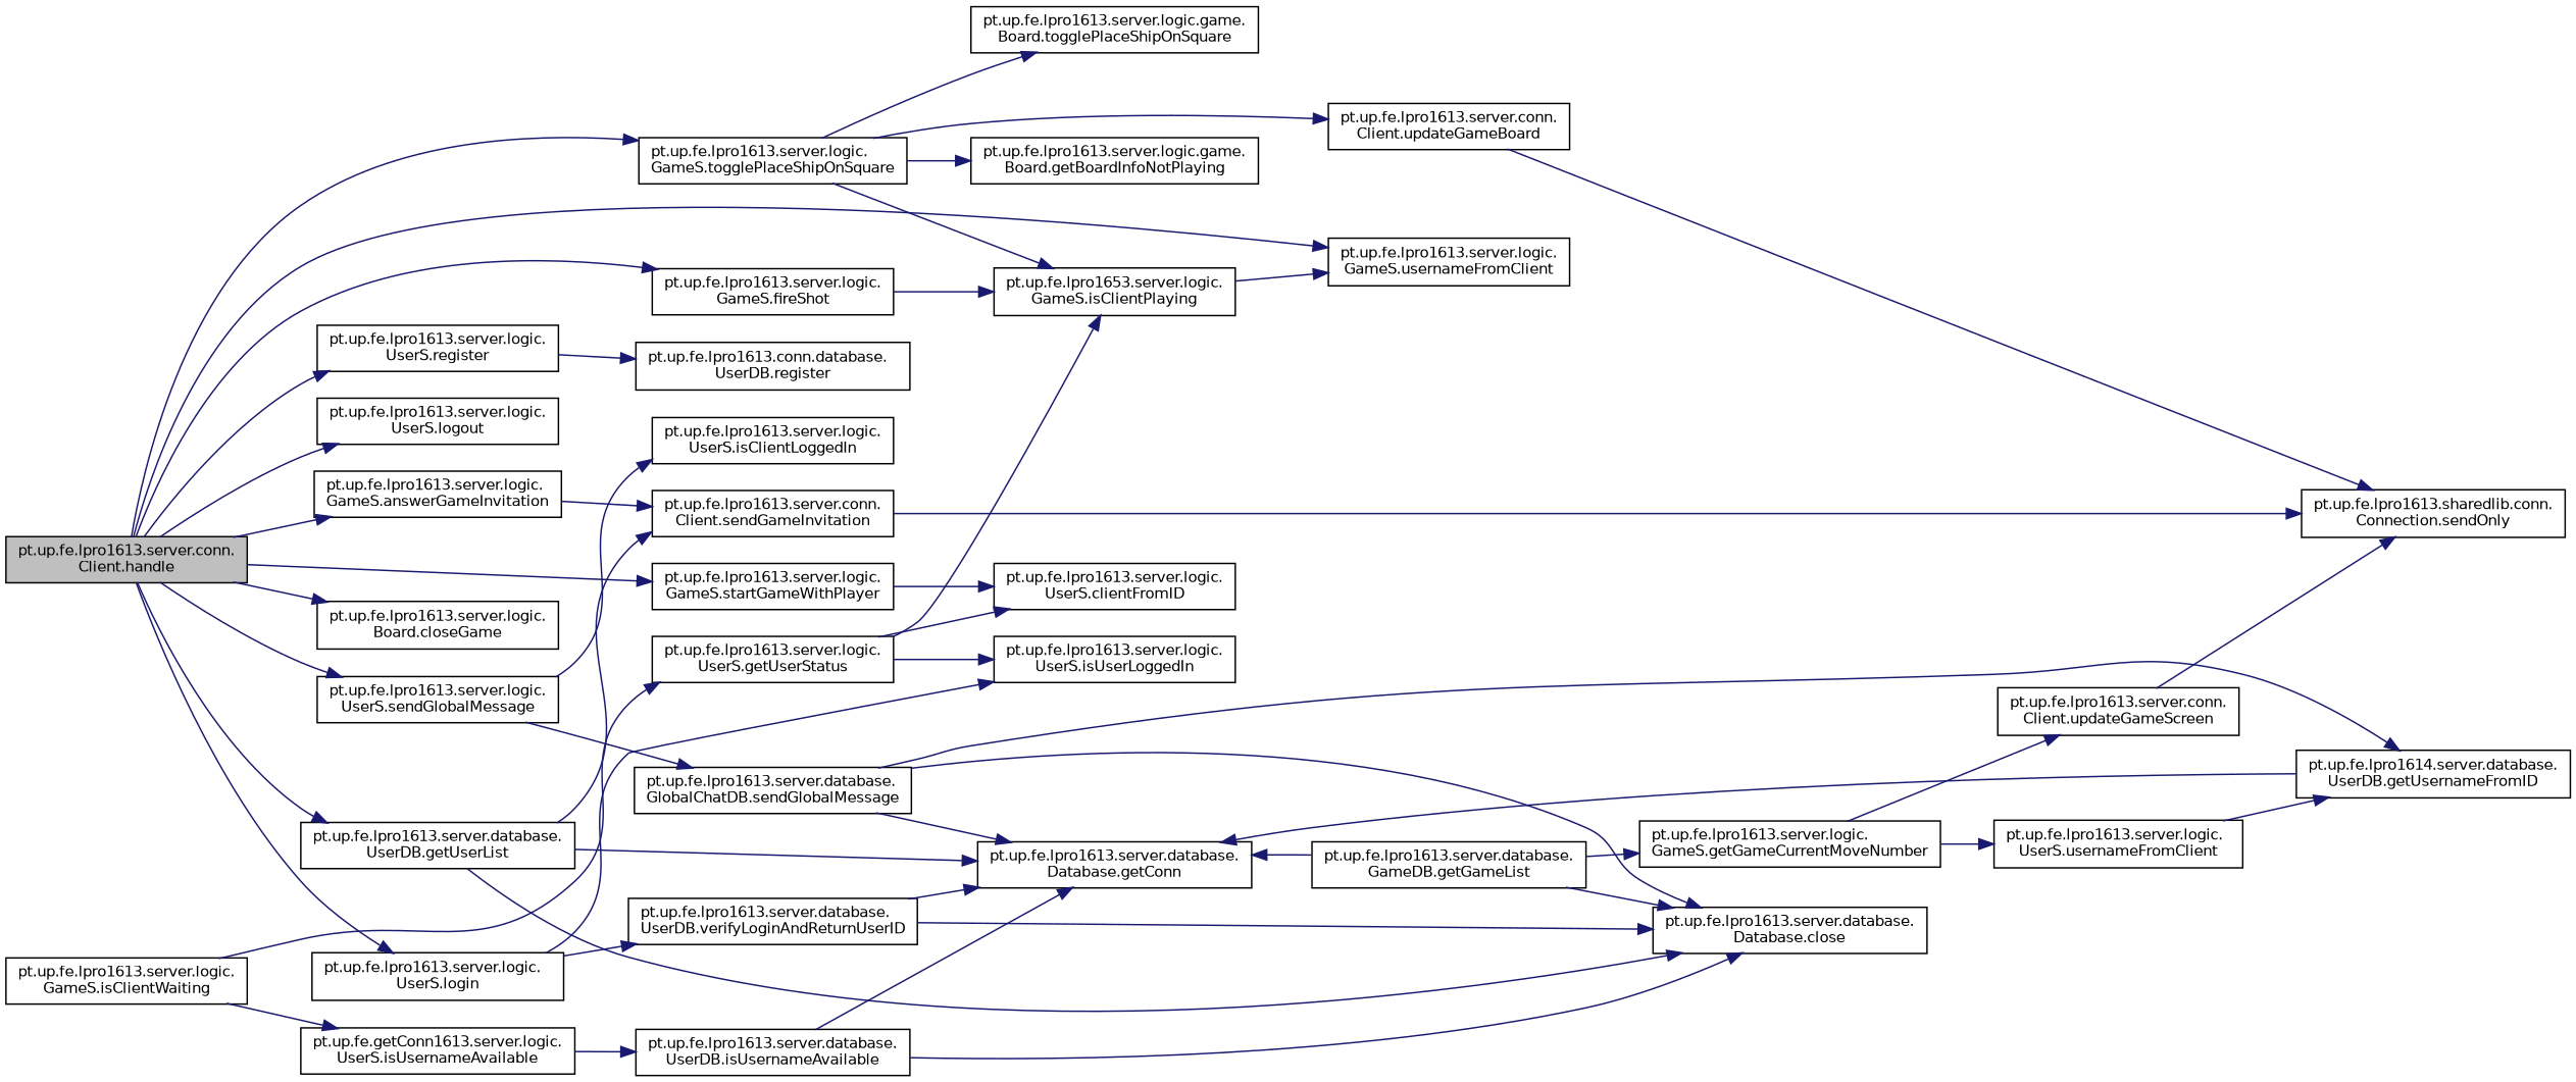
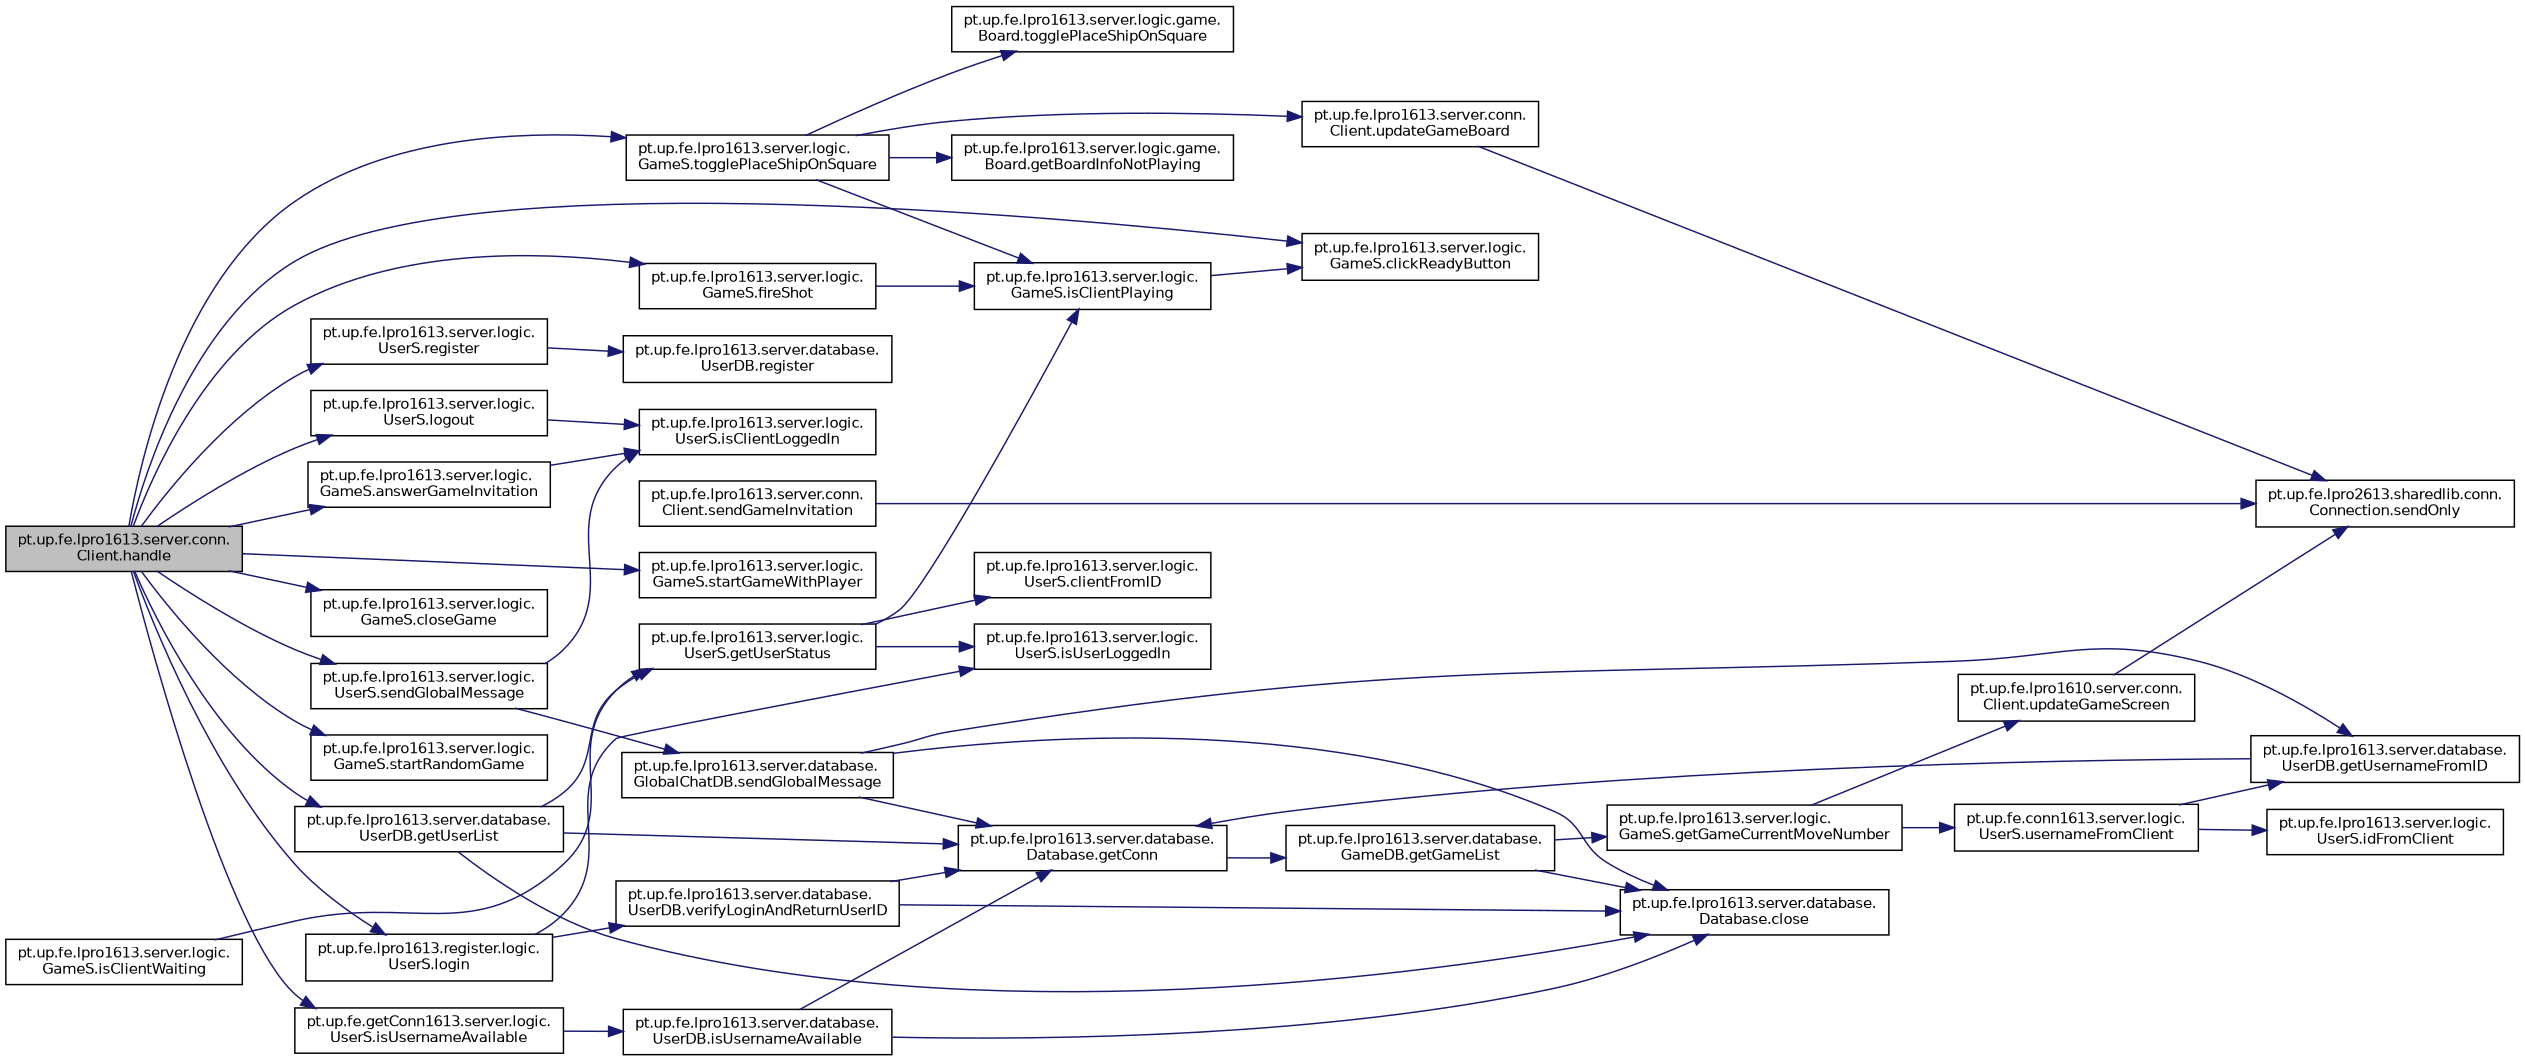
  digraph {
    fontname="DejaVu Sans"
    rankdir=LR
    node [color=black fillcolor=white fontname="DejaVu Sans" fontsize=10 shape=record style=filled]
    edge [color=midnightblue fontname="DejaVu Sans" fontsize=10 labelfontname=Helvetica labelfontsize=10 style=solid]
    n1 [fillcolor=grey75 fontcolor=black height=0.2 label="pt.up.fe.lpro1613.server.conn.\lClient.handle" width=0.4]
    n2 [height=0.2 label="pt.up.fe.getConn1613.server.logic.\lUserS.isUsernameAvailable" width=0.4]
-   n3 [height=0.2 label="pt.up.fe.lpro1613.server.logic.\lUserS.login" width=0.4]
+   n3 [height=0.2 label="pt.up.fe.lpro1613.register.logic.\lUserS.login" width=0.4]
    n4 [height=0.2 label="pt.up.fe.lpro1613.server.logic.\lUserS.register" width=0.4]
    n5 [height=0.2 label="pt.up.fe.lpro1613.server.logic.\lUserS.logout" width=0.4]
    n6 [height=0.2 label="pt.up.fe.lpro1613.server.database.\lUserDB.getUserList" width=0.4]
    n7 [height=0.2 label="pt.up.fe.lpro1613.server.logic.\lUserS.sendGlobalMessage" width=0.4]
+   n8 [height=0.2 label="pt.up.fe.lpro1613.server.logic.\lGameS.startRandomGame" width=0.4]
    n9 [height=0.2 label="pt.up.fe.lpro1613.server.logic.\lGameS.startGameWithPlayer" width=0.4]
    n10 [height=0.2 label="pt.up.fe.lpro1613.server.logic.\lGameS.answerGameInvitation" width=0.4]
    n11 [height=0.2 label="pt.up.fe.lpro1613.server.logic.\lGameS.togglePlaceShipOnSquare" width=0.4]
-   n12 [height=0.2 label="pt.up.fe.lpro1613.server.logic.\lGameS.usernameFromClient" width=0.4]
+   n12 [height=0.2 label="pt.up.fe.lpro1613.server.logic.\lGameS.clickReadyButton" width=0.4]
    n13 [height=0.2 label="pt.up.fe.lpro1613.server.logic.\lGameS.fireShot" width=0.4]
-   n14 [height=0.2 label="pt.up.fe.lpro1613.server.logic.\lBoard.closeGame" width=0.4]
+   n14 [height=0.2 label="pt.up.fe.lpro1613.server.logic.\lGameS.closeGame" width=0.4]
    n15 [height=0.2 label="pt.up.fe.lpro1613.server.database.\lUserDB.isUsernameAvailable" width=0.4]
    n16 [height=0.2 label="pt.up.fe.lpro1613.server.database.\lUserDB.verifyLoginAndReturnUserID" width=0.4]
    n17 [height=0.2 label="pt.up.fe.lpro1613.server.logic.\lUserS.isUserLoggedIn" width=0.4]
-   n18 [height=0.2 label="pt.up.fe.lpro1613.conn.database.\lUserDB.register" width=0.4]
+   n18 [height=0.2 label="pt.up.fe.lpro1613.server.database.\lUserDB.register" width=0.4]
    n19 [height=0.2 label="pt.up.fe.lpro1613.server.logic.\lUserS.isClientLoggedIn" width=0.4]
    n20 [height=0.2 label="pt.up.fe.lpro1613.server.database.\lDatabase.getConn" width=0.4]
    n21 [height=0.2 label="pt.up.fe.lpro1613.server.database.\lDatabase.close" width=0.4]
    n22 [height=0.2 label="pt.up.fe.lpro1613.server.logic.\lUserS.getUserStatus" width=0.4]
    n23 [height=0.2 label="pt.up.fe.lpro1613.server.database.\lGameDB.getGameList" width=0.4]
    n24 [height=0.2 label="pt.up.fe.lpro1613.server.logic.\lGameS.getGameCurrentMoveNumber" width=0.4]
    n25 [height=0.2 label="pt.up.fe.lpro1613.server.database.\lGlobalChatDB.sendGlobalMessage" width=0.4]
    n26 [height=0.2 label="pt.up.fe.lpro1613.server.logic.\lUserS.clientFromID" width=0.4]
    n27 [height=0.2 label="pt.up.fe.lpro1613.server.conn.\lClient.sendGameInvitation" width=0.4]
-   n28 [height=0.2 label="pt.up.fe.lpro1653.server.logic.\lGameS.isClientPlaying" width=0.4]
+   n28 [height=0.2 label="pt.up.fe.lpro1613.server.logic.\lGameS.isClientPlaying" width=0.4]
    n29 [height=0.2 label="pt.up.fe.lpro1613.server.logic.game.\lBoard.togglePlaceShipOnSquare" width=0.4]
    n30 [height=0.2 label="pt.up.fe.lpro1613.server.conn.\lClient.updateGameBoard" width=0.4]
    n31 [height=0.2 label="pt.up.fe.lpro1613.server.logic.game.\lBoard.getBoardInfoNotPlaying" width=0.4]
    n32 [height=0.2 label="pt.up.fe.lpro1613.server.logic.\lGameS.isClientWaiting" width=0.4]
-   n33 [height=0.2 label="pt.up.fe.lpro1613.server.logic.\lUserS.usernameFromClient" width=0.4]
-   n34 [height=0.2 label="pt.up.fe.lpro1613.server.conn.\lClient.updateGameScreen" width=0.4]
-   n35 [height=0.2 label="pt.up.fe.lpro1614.server.database.\lUserDB.getUsernameFromID" width=0.4]
-   n37 [height=0.2 label="pt.up.fe.lpro1613.sharedlib.conn.\lConnection.sendOnly" width=0.4]
-   n32 -> n2
+   n33 [height=0.2 label="pt.up.fe.conn1613.server.logic.\lUserS.usernameFromClient" width=0.4]
+   n34 [height=0.2 label="pt.up.fe.lpro1610.server.conn.\lClient.updateGameScreen" width=0.4]
+   n35 [height=0.2 label="pt.up.fe.lpro1613.server.database.\lUserDB.getUsernameFromID" width=0.4]
+   n36 [height=0.2 label="pt.up.fe.lpro1613.server.logic.\lUserS.idFromClient" width=0.4]
+   n37 [height=0.2 label="pt.up.fe.lpro2613.sharedlib.conn.\lConnection.sendOnly" width=0.4]
+   n1 -> n2
    n1 -> n3
    n1 -> n4
    n1 -> n5
    n1 -> n6
    n1 -> n7
+   n1 -> n8
    n1 -> n9
    n1 -> n10
    n1 -> n11
    n1 -> n12
    n1 -> n13
    n1 -> n14
    n2 -> n15
    n3 -> n16
    n3 -> n17
    n4 -> n18
+   n5 -> n19
    n6 -> n20
    n6 -> n21
-   n6 -> n27
+   n6 -> n22
    n7 -> n19
    n7 -> n25
-   n9 -> n26
-   n10 -> n27
+   n10 -> n19
    n11 -> n28
    n11 -> n29
    n11 -> n30
    n11 -> n31
    n13 -> n28
    n15 -> n20
    n15 -> n21
    n16 -> n20
    n16 -> n21
    n22 -> n17
    n22 -> n26
    n22 -> n28
-   n23 -> n20
+   n20 -> n23
    n23 -> n21
    n23 -> n24
    n24 -> n33
    n24 -> n34
    n25 -> n20
    n25 -> n21
    n25 -> n35
    n27 -> n37
    n28 -> n12
    n30 -> n37
    n32 -> n22
    n33 -> n35
+   n33 -> n36
    n34 -> n37
    n35 -> n20
  }
